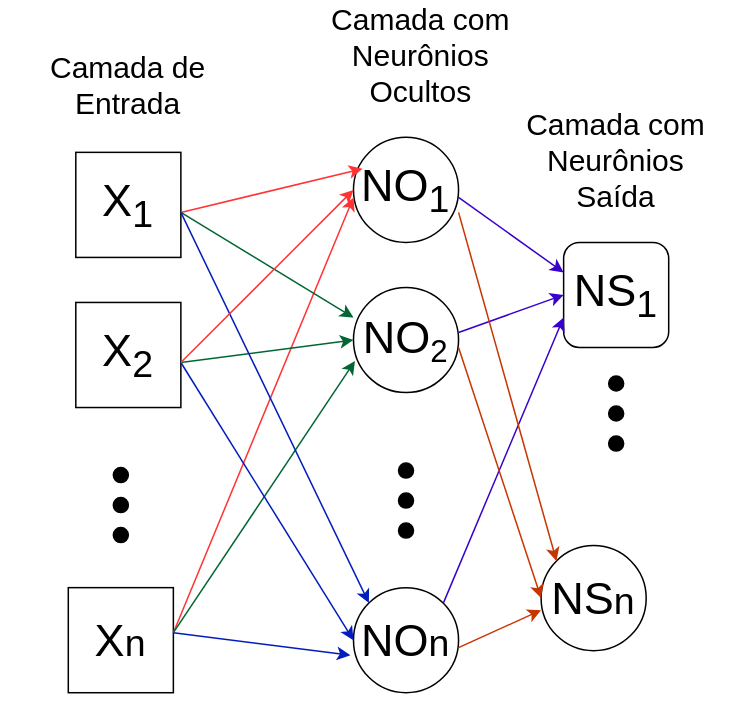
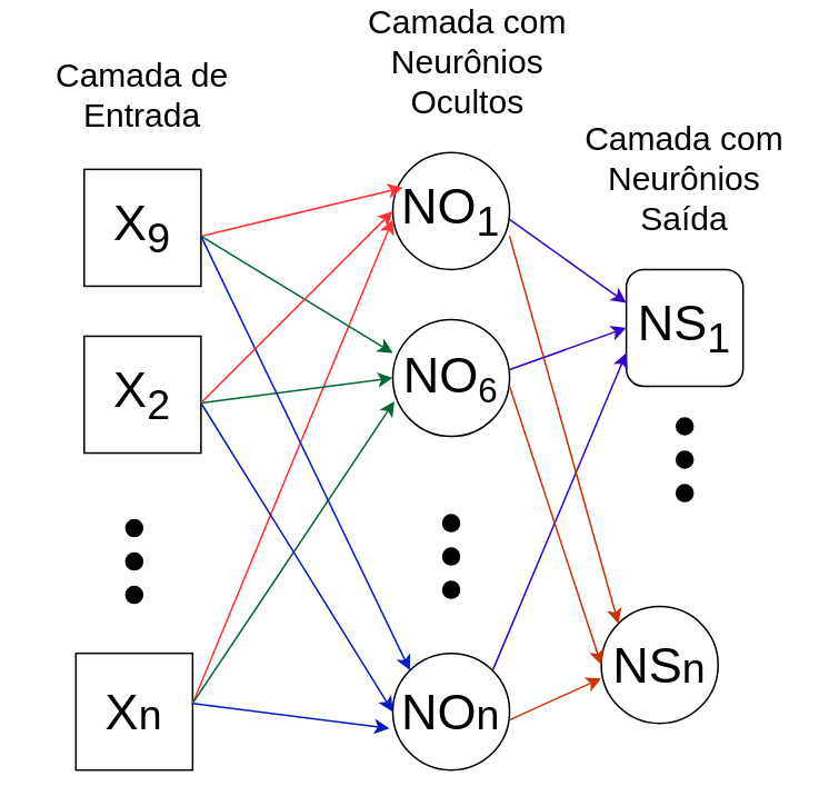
  <mxCell id="0" />
  <mxCell id="1" parent="0" />
  <mxCell id="2" value="" style="ellipse;whiteSpace=wrap;html=1;fillColor=#000000;" vertex="1" parent="1"><mxGeometry x="75" y="310" width="10" height="10" as="geometry" /></mxCell>
  <mxCell id="3" value="" style="ellipse;whiteSpace=wrap;html=1;fillColor=#000000;" vertex="1" parent="1"><mxGeometry x="75" y="350" width="10" height="10" as="geometry" /></mxCell>
  <mxCell id="4" value="" style="ellipse;whiteSpace=wrap;html=1;fillColor=#000000;" vertex="1" parent="1"><mxGeometry x="75" y="330" width="10" height="10" as="geometry" /></mxCell>
- <mxCell id="5" value="&lt;font style=&quot;font-size: 30px;&quot;&gt;X&lt;sub&gt;1&lt;/sub&gt;&lt;/font&gt;" style="rounded=0;whiteSpace=wrap;html=1;" vertex="1" parent="1"><mxGeometry x="50" y="100" width="70" height="70" as="geometry" /></mxCell>
+ <mxCell id="5" value="&lt;font style=&quot;font-size: 30px;&quot;&gt;X&lt;sub&gt;9&lt;/sub&gt;&lt;/font&gt;" style="rounded=0;whiteSpace=wrap;html=1;" vertex="1" parent="1"><mxGeometry x="50" y="100" width="70" height="70" as="geometry" /></mxCell>
  <mxCell id="6" value="&lt;font style=&quot;font-size: 30px;&quot;&gt;X&lt;sub&gt;2&lt;/sub&gt;&lt;/font&gt;" style="rounded=0;whiteSpace=wrap;html=1;" vertex="1" parent="1"><mxGeometry x="50" y="200" width="70" height="70" as="geometry" /></mxCell>
  <mxCell id="7" value="&lt;font style=&quot;font-size: 30px;&quot;&gt;X&lt;/font&gt;&lt;font style=&quot;font-size: 25px;&quot;&gt;n&lt;/font&gt;" style="rounded=0;whiteSpace=wrap;html=1;" vertex="1" parent="1"><mxGeometry x="45" y="390" width="70" height="70" as="geometry" /></mxCell>
  <mxCell id="8" value="&lt;font style=&quot;font-size: 30px;&quot;&gt;NO&lt;sub&gt;1&lt;/sub&gt;&lt;/font&gt;" style="ellipse;whiteSpace=wrap;html=1;" vertex="1" parent="1"><mxGeometry x="235" y="90" width="70" height="70" as="geometry" /></mxCell>
- <mxCell id="9" value="&lt;font style=&quot;font-size: 30px;&quot;&gt;NO&lt;/font&gt;&lt;font style=&quot;font-size: 25px;&quot;&gt;&lt;sub&gt;2&lt;/sub&gt;&lt;/font&gt;" style="ellipse;whiteSpace=wrap;html=1;" vertex="1" parent="1"><mxGeometry x="235" y="190" width="70" height="70" as="geometry" /></mxCell>
+ <mxCell id="9" value="&lt;font style=&quot;font-size: 30px;&quot;&gt;NO&lt;/font&gt;&lt;font style=&quot;font-size: 25px;&quot;&gt;&lt;sub&gt;6&lt;/sub&gt;&lt;/font&gt;" style="ellipse;whiteSpace=wrap;html=1;" vertex="1" parent="1"><mxGeometry x="235" y="190" width="70" height="70" as="geometry" /></mxCell>
  <mxCell id="10" value="&lt;font style=&quot;font-size: 30px;&quot;&gt;NO&lt;/font&gt;&lt;font style=&quot;font-size: 25px;&quot;&gt;n&lt;/font&gt;" style="ellipse;whiteSpace=wrap;html=1;" vertex="1" parent="1"><mxGeometry x="235" y="390" width="70" height="70" as="geometry" /></mxCell>
  <mxCell id="11" value="Camada com Neurônios Ocultos" style="text;html=1;align=center;verticalAlign=middle;whiteSpace=wrap;rounded=0;strokeColor=none;fontSize=20;" vertex="1" parent="1"><mxGeometry x="215" y="20" width="130" height="30" as="geometry" /></mxCell>
  <mxCell id="12" value="" style="endArrow=classic;html=1;rounded=0;entryX=0.086;entryY=0.3;entryDx=0;entryDy=0;entryPerimeter=0;fillColor=#f8cecc;strokeColor=#FF3333;" edge="1" parent="1" target="8"><mxGeometry width="50" height="50" relative="1" as="geometry"><mxPoint x="120" y="140" as="sourcePoint" /><mxPoint x="170" y="90" as="targetPoint" /></mxGeometry></mxCell>
  <mxCell id="13" value="" style="endArrow=classic;html=1;rounded=0;fillColor=#f8cecc;strokeColor=#FF3333;" edge="1" parent="1"><mxGeometry width="50" height="50" relative="1" as="geometry"><mxPoint x="115" y="420" as="sourcePoint" /><mxPoint x="235" y="130" as="targetPoint" /></mxGeometry></mxCell>
  <mxCell id="14" value="" style="endArrow=classic;html=1;rounded=0;entryX=0;entryY=0.286;entryDx=0;entryDy=0;entryPerimeter=0;strokeColor=#006633;" edge="1" parent="1" target="9"><mxGeometry width="50" height="50" relative="1" as="geometry"><mxPoint x="120" y="140" as="sourcePoint" /><mxPoint x="170" y="90" as="targetPoint" /></mxGeometry></mxCell>
  <mxCell id="15" value="" style="endArrow=classic;html=1;rounded=0;entryX=0;entryY=0.5;entryDx=0;entryDy=0;strokeColor=#006633;" edge="1" parent="1" target="9"><mxGeometry width="50" height="50" relative="1" as="geometry"><mxPoint x="120" y="240" as="sourcePoint" /><mxPoint x="170" y="190" as="targetPoint" /></mxGeometry></mxCell>
  <mxCell id="16" value="" style="endArrow=classic;html=1;rounded=0;entryX=0.014;entryY=0.7;entryDx=0;entryDy=0;entryPerimeter=0;strokeColor=#006633;" edge="1" parent="1" target="9"><mxGeometry width="50" height="50" relative="1" as="geometry"><mxPoint x="115" y="420" as="sourcePoint" /><mxPoint x="165" y="370" as="targetPoint" /></mxGeometry></mxCell>
  <mxCell id="17" value="" style="endArrow=classic;html=1;rounded=0;entryX=0;entryY=0;entryDx=0;entryDy=0;fillColor=#0050ef;strokeColor=#001DBC;" edge="1" parent="1" target="10"><mxGeometry width="50" height="50" relative="1" as="geometry"><mxPoint x="120" y="140" as="sourcePoint" /><mxPoint x="170" y="90" as="targetPoint" /></mxGeometry></mxCell>
  <mxCell id="18" value="" style="endArrow=classic;html=1;rounded=0;entryX=0;entryY=0.5;entryDx=0;entryDy=0;fillColor=#0050ef;strokeColor=#001DBC;" edge="1" parent="1" target="10"><mxGeometry width="50" height="50" relative="1" as="geometry"><mxPoint x="120" y="240" as="sourcePoint" /><mxPoint x="170" y="190" as="targetPoint" /></mxGeometry></mxCell>
  <mxCell id="19" value="" style="endArrow=classic;html=1;rounded=0;entryX=-0.029;entryY=0.643;entryDx=0;entryDy=0;entryPerimeter=0;fillColor=#0050ef;strokeColor=#001DBC;" edge="1" parent="1" target="10"><mxGeometry width="50" height="50" relative="1" as="geometry"><mxPoint x="115" y="420" as="sourcePoint" /><mxPoint x="165" y="370" as="targetPoint" /></mxGeometry></mxCell>
  <mxCell id="20" value="" style="ellipse;whiteSpace=wrap;html=1;fillColor=#000000;" vertex="1" parent="1"><mxGeometry x="265" y="307" width="10" height="10" as="geometry" /></mxCell>
  <mxCell id="21" value="" style="ellipse;whiteSpace=wrap;html=1;fillColor=#000000;" vertex="1" parent="1"><mxGeometry x="265" y="347" width="10" height="10" as="geometry" /></mxCell>
  <mxCell id="22" value="" style="ellipse;whiteSpace=wrap;html=1;fillColor=#000000;" vertex="1" parent="1"><mxGeometry x="265" y="327" width="10" height="10" as="geometry" /></mxCell>
  <mxCell id="23" value="" style="endArrow=classic;html=1;rounded=0;entryX=0;entryY=0.5;entryDx=0;entryDy=0;fillColor=#f8cecc;strokeColor=#FF3333;" edge="1" parent="1" target="8"><mxGeometry width="50" height="50" relative="1" as="geometry"><mxPoint x="120" y="240" as="sourcePoint" /><mxPoint x="170" y="190" as="targetPoint" /></mxGeometry></mxCell>
  <mxCell id="24" value="&lt;font style=&quot;font-size: 30px;&quot;&gt;NS&lt;sub&gt;1&lt;/sub&gt;&lt;/font&gt;" style="whiteSpace=wrap;html=1;rounded=1;" vertex="1" parent="1"><mxGeometry x="375" y="160" width="70" height="70" as="geometry" /></mxCell>
  <mxCell id="25" value="&lt;font style=&quot;font-size: 30px;&quot;&gt;NS&lt;/font&gt;&lt;font style=&quot;font-size: 25px;&quot;&gt;n&lt;/font&gt;" style="ellipse;whiteSpace=wrap;html=1;" vertex="1" parent="1"><mxGeometry x="360" y="362" width="70" height="70" as="geometry" /></mxCell>
  <mxCell id="26" value="Camada com Neurônios Saída" style="text;html=1;align=center;verticalAlign=middle;whiteSpace=wrap;rounded=0;strokeColor=none;fontSize=20;" vertex="1" parent="1"><mxGeometry x="345" y="90" width="130" height="30" as="geometry" /></mxCell>
  <mxCell id="27" value="" style="endArrow=classic;html=1;rounded=0;entryX=0;entryY=0.286;entryDx=0;entryDy=0;entryPerimeter=0;fillColor=#6a00ff;strokeColor=#3700CC;" edge="1" parent="1" target="24"><mxGeometry width="50" height="50" relative="1" as="geometry"><mxPoint x="305" y="130" as="sourcePoint" /><mxPoint x="355" y="80" as="targetPoint" /></mxGeometry></mxCell>
  <mxCell id="28" value="" style="endArrow=classic;html=1;rounded=0;entryX=0;entryY=0.5;entryDx=0;entryDy=0;fillColor=#6a00ff;strokeColor=#3700CC;" edge="1" parent="1" target="24"><mxGeometry width="50" height="50" relative="1" as="geometry"><mxPoint x="305" y="220" as="sourcePoint" /><mxPoint x="355" y="170" as="targetPoint" /></mxGeometry></mxCell>
  <mxCell id="29" value="" style="endArrow=classic;html=1;rounded=0;entryX=0;entryY=0.714;entryDx=0;entryDy=0;entryPerimeter=0;fillColor=#6a00ff;strokeColor=#3700CC;" edge="1" parent="1" target="24"><mxGeometry width="50" height="50" relative="1" as="geometry"><mxPoint x="295" y="400" as="sourcePoint" /><mxPoint x="345" y="357" as="targetPoint" /></mxGeometry></mxCell>
  <mxCell id="30" value="" style="endArrow=classic;html=1;rounded=0;entryX=0;entryY=0;entryDx=0;entryDy=0;fillColor=#fa6800;strokeColor=#C73500;" edge="1" parent="1" target="25"><mxGeometry width="50" height="50" relative="1" as="geometry"><mxPoint x="305" y="140" as="sourcePoint" /><mxPoint x="355" y="90" as="targetPoint" /></mxGeometry></mxCell>
  <mxCell id="31" value="" style="endArrow=classic;html=1;rounded=0;entryX=0;entryY=0.5;entryDx=0;entryDy=0;fillColor=#fa6800;strokeColor=#C73500;" edge="1" parent="1" target="25"><mxGeometry width="50" height="50" relative="1" as="geometry"><mxPoint x="305" y="230" as="sourcePoint" /><mxPoint x="355" y="180" as="targetPoint" /></mxGeometry></mxCell>
  <mxCell id="32" value="" style="endArrow=classic;html=1;rounded=0;entryX=0;entryY=0.614;entryDx=0;entryDy=0;entryPerimeter=0;fillColor=#fa6800;strokeColor=#C73500;" edge="1" parent="1" target="25"><mxGeometry width="50" height="50" relative="1" as="geometry"><mxPoint x="305" y="430" as="sourcePoint" /><mxPoint x="355" y="380" as="targetPoint" /></mxGeometry></mxCell>
  <mxCell id="33" value="" style="ellipse;whiteSpace=wrap;html=1;fillColor=#000000;" vertex="1" parent="1"><mxGeometry x="405" y="249" width="10" height="10" as="geometry" /></mxCell>
  <mxCell id="34" value="" style="ellipse;whiteSpace=wrap;html=1;fillColor=#000000;" vertex="1" parent="1"><mxGeometry x="405" y="289" width="10" height="10" as="geometry" /></mxCell>
  <mxCell id="35" value="" style="ellipse;whiteSpace=wrap;html=1;fillColor=#000000;" vertex="1" parent="1"><mxGeometry x="405" y="269" width="10" height="10" as="geometry" /></mxCell>
  <mxCell id="36" value="Camada de Entrada" style="text;html=1;align=center;verticalAlign=middle;whiteSpace=wrap;rounded=0;strokeColor=none;fontSize=20;" vertex="1" parent="1"><mxGeometry x="20" y="40" width="130" height="30" as="geometry" /></mxCell>
